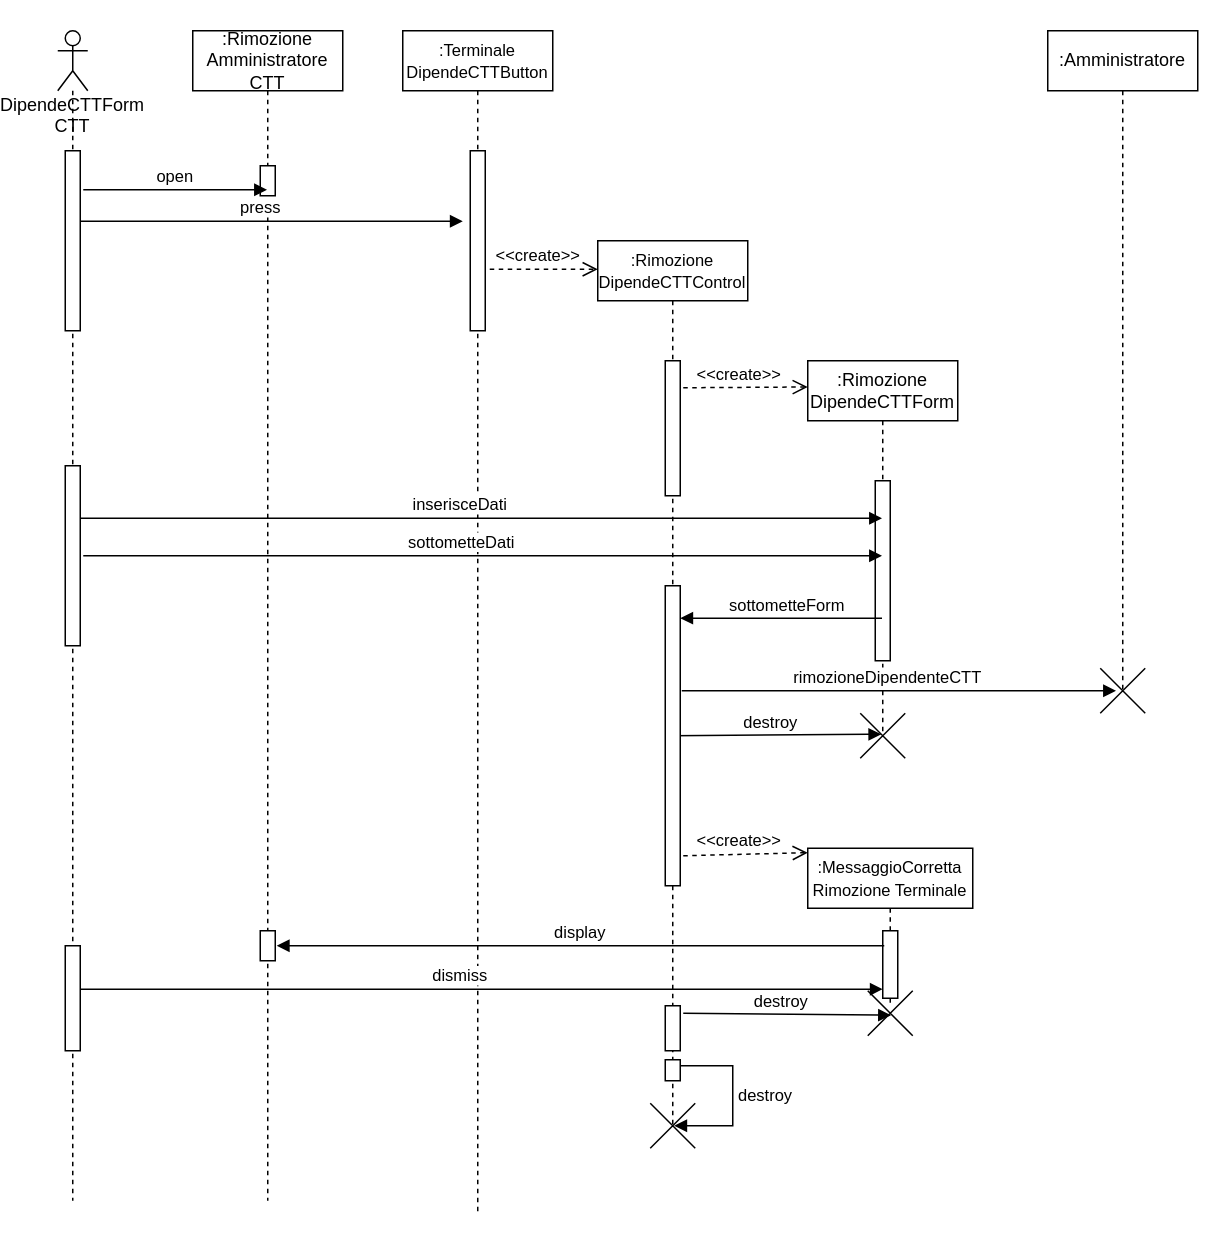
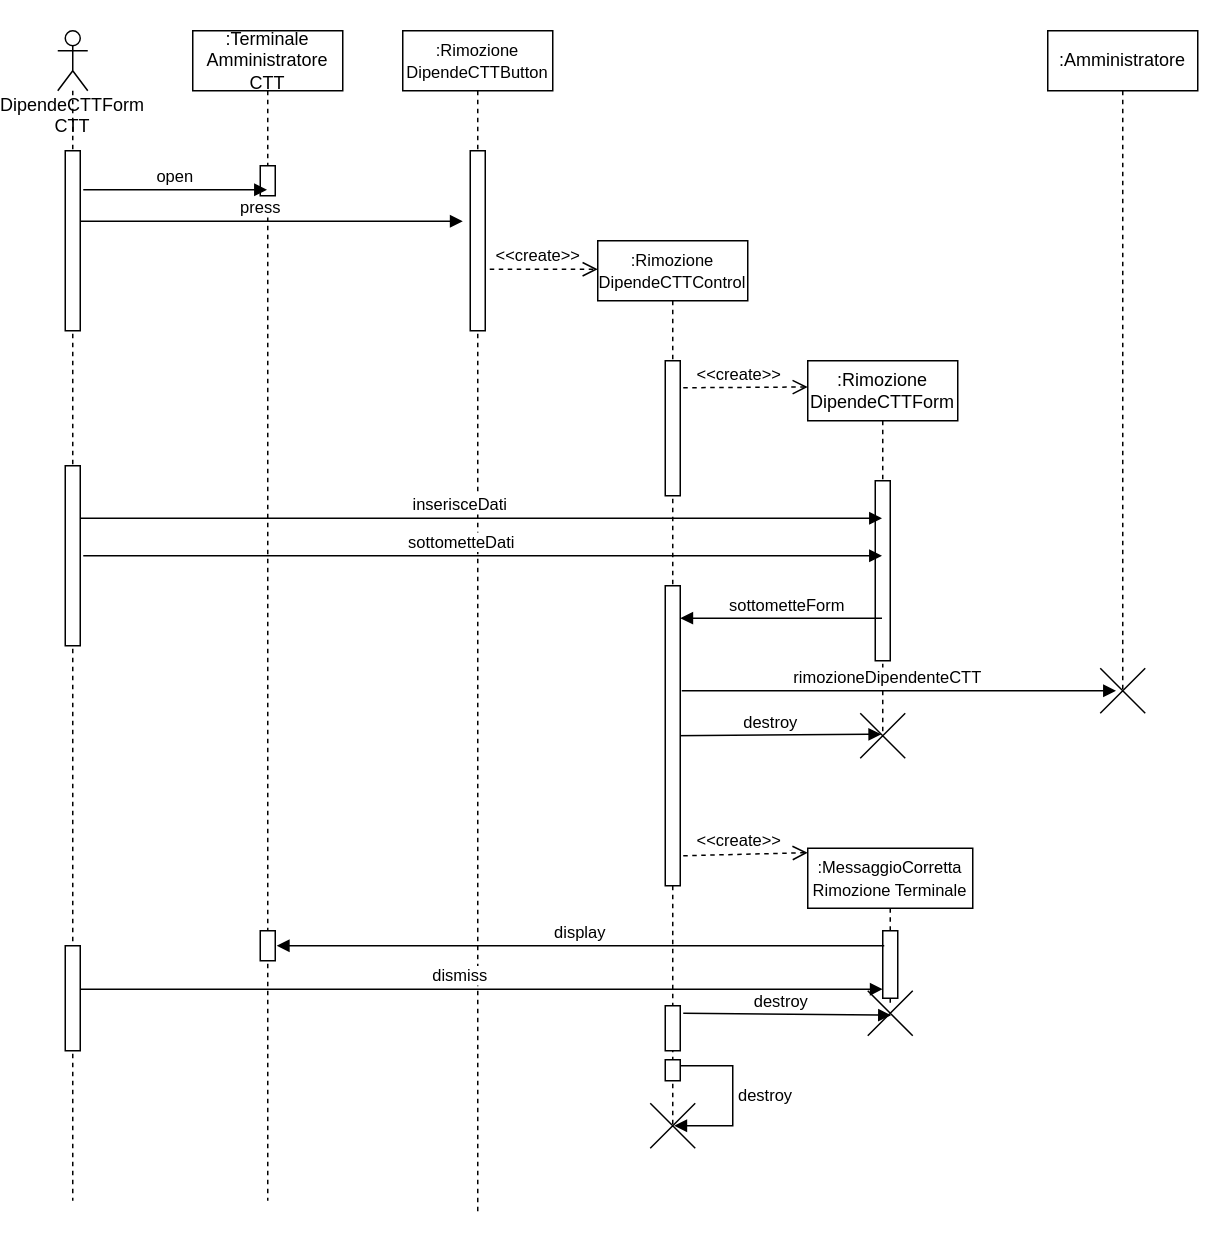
  <mxCell id="0" />
  <mxCell id="1" parent="0" />
  <mxCell id="2" value="destroy" style="edgeStyle=orthogonalEdgeStyle;html=1;align=left;spacingLeft=2;endArrow=block;rounded=0;" parent="1" edge="1"><mxGeometry relative="1" as="geometry"><mxPoint x="431" y="710" as="sourcePoint" /><Array as="points"><mxPoint x="470" y="710" /><mxPoint x="470" y="750" /><mxPoint x="440" y="750" /></Array><mxPoint x="431" y="750" as="targetPoint" /></mxGeometry></mxCell>
  <mxCell id="3" value="destroy" style="html=1;verticalAlign=bottom;endArrow=block;entryX=0.467;entryY=0.467;entryDx=0;entryDy=0;entryPerimeter=0;" parent="1" target="35" edge="1"><mxGeometry x="-0.055" width="80" relative="1" as="geometry"><mxPoint x="429" y="490" as="sourcePoint" /><mxPoint x="563.5" y="490" as="targetPoint" /><mxPoint as="offset" /></mxGeometry></mxCell>
  <mxCell id="4" value="DipendeCTTForm CTT" style="shape=umlLifeline;participant=umlActor;perimeter=lifelinePerimeter;whiteSpace=wrap;html=1;container=1;collapsible=0;recursiveResize=0;verticalAlign=top;spacingTop=36;outlineConnect=0;size=40;" parent="1" vertex="1"><mxGeometry x="20" y="20" width="20" height="780" as="geometry" /></mxCell>
  <mxCell id="5" value="" style="html=1;points=[];perimeter=orthogonalPerimeter;" parent="4" vertex="1"><mxGeometry x="5" y="80" width="10" height="120" as="geometry" /></mxCell>
  <mxCell id="6" value="" style="html=1;points=[];perimeter=orthogonalPerimeter;" parent="4" vertex="1"><mxGeometry x="5" y="290" width="10" height="120" as="geometry" /></mxCell>
  <mxCell id="7" value="" style="html=1;points=[];perimeter=orthogonalPerimeter;" parent="4" vertex="1"><mxGeometry x="5" y="610" width="10" height="70" as="geometry" /></mxCell>
- <mxCell id="8" value=":Rimozione Amministratore CTT" style="shape=umlLifeline;perimeter=lifelinePerimeter;whiteSpace=wrap;html=1;container=1;collapsible=0;recursiveResize=0;outlineConnect=0;size=40;" parent="1" vertex="1"><mxGeometry x="110" y="20" width="100" height="780" as="geometry" /></mxCell>
+ <mxCell id="8" value=":Terminale Amministratore CTT" style="shape=umlLifeline;perimeter=lifelinePerimeter;whiteSpace=wrap;html=1;container=1;collapsible=0;recursiveResize=0;outlineConnect=0;size=40;" parent="1" vertex="1"><mxGeometry x="110" y="20" width="100" height="780" as="geometry" /></mxCell>
  <mxCell id="9" value="" style="html=1;points=[];perimeter=orthogonalPerimeter;" parent="8" vertex="1"><mxGeometry x="45" y="90" width="10" height="20" as="geometry" /></mxCell>
  <mxCell id="10" value="" style="html=1;points=[];perimeter=orthogonalPerimeter;" parent="8" vertex="1"><mxGeometry x="45" y="600" width="10" height="20" as="geometry" /></mxCell>
  <mxCell id="11" value="open" style="html=1;verticalAlign=bottom;endArrow=block;exitX=1.2;exitY=0.217;exitDx=0;exitDy=0;exitPerimeter=0;" parent="1" source="5" target="8" edge="1"><mxGeometry width="80" relative="1" as="geometry"><mxPoint x="340" y="390" as="sourcePoint" /><mxPoint x="420" y="390" as="targetPoint" /></mxGeometry></mxCell>
- <mxCell id="12" value="&lt;font style=&quot;font-size: 11px&quot;&gt;:Terminale DipendeCTTButton&lt;/font&gt;" style="shape=umlLifeline;perimeter=lifelinePerimeter;whiteSpace=wrap;html=1;container=1;collapsible=0;recursiveResize=0;outlineConnect=0;size=40;" parent="1" vertex="1"><mxGeometry x="250" y="20" width="100" height="790" as="geometry" /></mxCell>
+ <mxCell id="12" value="&lt;font style=&quot;font-size: 11px&quot;&gt;:Rimozione DipendeCTTButton&lt;/font&gt;" style="shape=umlLifeline;perimeter=lifelinePerimeter;whiteSpace=wrap;html=1;container=1;collapsible=0;recursiveResize=0;outlineConnect=0;size=40;" parent="1" vertex="1"><mxGeometry x="250" y="20" width="100" height="790" as="geometry" /></mxCell>
  <mxCell id="13" value="" style="html=1;points=[];perimeter=orthogonalPerimeter;" parent="12" vertex="1"><mxGeometry x="45" y="80" width="10" height="120" as="geometry" /></mxCell>
  <mxCell id="14" value="press" style="html=1;verticalAlign=bottom;endArrow=block;exitX=1;exitY=0.392;exitDx=0;exitDy=0;exitPerimeter=0;" parent="1" source="5" edge="1"><mxGeometry x="-0.055" width="80" relative="1" as="geometry"><mxPoint x="47" y="136.04" as="sourcePoint" /><mxPoint x="290" y="147" as="targetPoint" /><mxPoint as="offset" /></mxGeometry></mxCell>
  <mxCell id="15" value="&amp;lt;&amp;lt;create&amp;gt;&amp;gt;" style="html=1;verticalAlign=bottom;endArrow=open;dashed=1;endSize=8;exitX=1.3;exitY=0.658;exitDx=0;exitDy=0;exitPerimeter=0;" parent="1" source="13" edge="1"><mxGeometry x="-0.111" relative="1" as="geometry"><mxPoint x="420" y="380" as="sourcePoint" /><mxPoint x="380" y="179" as="targetPoint" /><mxPoint as="offset" /></mxGeometry></mxCell>
  <mxCell id="16" value="&lt;font style=&quot;font-size: 11px&quot;&gt;:Rimozione &lt;/font&gt;&lt;font style=&quot;font-size: 11px&quot;&gt;DipendeCTTControl&lt;/font&gt;" style="shape=umlLifeline;perimeter=lifelinePerimeter;whiteSpace=wrap;html=1;container=1;collapsible=0;recursiveResize=0;outlineConnect=0;size=40;" parent="1" vertex="1"><mxGeometry x="380" y="160" width="100" height="590" as="geometry" /></mxCell>
  <mxCell id="17" value="" style="html=1;points=[];perimeter=orthogonalPerimeter;" parent="16" vertex="1"><mxGeometry x="45" y="80" width="10" height="90" as="geometry" /></mxCell>
  <mxCell id="18" value="" style="html=1;points=[];perimeter=orthogonalPerimeter;" parent="16" vertex="1"><mxGeometry x="45" y="230" width="10" height="200" as="geometry" /></mxCell>
  <mxCell id="19" value="" style="html=1;points=[];perimeter=orthogonalPerimeter;" parent="16" vertex="1"><mxGeometry x="45" y="510" width="10" height="30" as="geometry" /></mxCell>
  <mxCell id="20" value="" style="shape=umlDestroy;whiteSpace=wrap;html=1;strokeWidth=1;" parent="16" vertex="1"><mxGeometry x="35" y="575" width="30" height="30" as="geometry" /></mxCell>
  <mxCell id="21" value="" style="html=1;points=[];perimeter=orthogonalPerimeter;" parent="16" vertex="1"><mxGeometry x="45" y="546" width="10" height="14" as="geometry" /></mxCell>
  <mxCell id="22" value=":Rimozione DipendeCTTForm" style="shape=umlLifeline;perimeter=lifelinePerimeter;whiteSpace=wrap;html=1;container=1;collapsible=0;recursiveResize=0;outlineConnect=0;size=40;" parent="1" vertex="1"><mxGeometry x="520" y="240" width="100" height="250" as="geometry" /></mxCell>
  <mxCell id="23" value="" style="html=1;points=[];perimeter=orthogonalPerimeter;" parent="22" vertex="1"><mxGeometry x="45" y="80" width="10" height="120" as="geometry" /></mxCell>
  <mxCell id="24" value="&amp;lt;&amp;lt;create&amp;gt;&amp;gt;" style="html=1;verticalAlign=bottom;endArrow=open;dashed=1;endSize=8;entryX=0;entryY=0.07;entryDx=0;entryDy=0;entryPerimeter=0;" parent="1" target="22" edge="1"><mxGeometry x="-0.111" relative="1" as="geometry"><mxPoint x="437" y="258" as="sourcePoint" /><mxPoint x="390" y="189" as="targetPoint" /><mxPoint as="offset" /></mxGeometry></mxCell>
  <mxCell id="25" value="inserisceDati" style="html=1;verticalAlign=bottom;endArrow=block;exitX=1;exitY=0.292;exitDx=0;exitDy=0;exitPerimeter=0;" parent="1" source="6" target="22" edge="1"><mxGeometry x="-0.055" width="80" relative="1" as="geometry"><mxPoint x="45" y="157.04" as="sourcePoint" /><mxPoint x="300" y="157" as="targetPoint" /><mxPoint as="offset" /></mxGeometry></mxCell>
  <mxCell id="26" value="sottometteDati" style="html=1;verticalAlign=bottom;endArrow=block;exitX=1.2;exitY=0.5;exitDx=0;exitDy=0;exitPerimeter=0;" parent="1" source="6" target="22" edge="1"><mxGeometry x="-0.055" width="80" relative="1" as="geometry"><mxPoint x="45" y="355.04" as="sourcePoint" /><mxPoint x="579.5" y="355.04" as="targetPoint" /><mxPoint as="offset" /></mxGeometry></mxCell>
  <mxCell id="27" value="sottometteForm" style="html=1;verticalAlign=bottom;endArrow=block;entryX=1;entryY=0.108;entryDx=0;entryDy=0;entryPerimeter=0;" parent="1" source="22" target="18" edge="1"><mxGeometry x="-0.055" width="80" relative="1" as="geometry"><mxPoint x="480" y="670" as="sourcePoint" /><mxPoint x="579.5" y="380" as="targetPoint" /><mxPoint as="offset" /></mxGeometry></mxCell>
  <mxCell id="28" value=":Amministratore" style="shape=umlLifeline;perimeter=lifelinePerimeter;whiteSpace=wrap;html=1;container=1;collapsible=0;recursiveResize=0;outlineConnect=0;size=40;" parent="1" vertex="1"><mxGeometry x="680" y="20" width="100" height="440" as="geometry" /></mxCell>
  <mxCell id="29" value="" style="shape=umlDestroy;whiteSpace=wrap;html=1;strokeWidth=1;" parent="28" vertex="1"><mxGeometry x="35" y="425" width="30" height="30" as="geometry" /></mxCell>
  <mxCell id="30" value="rimozioneDipendenteCTT" style="html=1;verticalAlign=bottom;endArrow=block;" parent="1" edge="1"><mxGeometry x="-0.055" width="80" relative="1" as="geometry"><mxPoint x="436" y="460" as="sourcePoint" /><mxPoint x="725.5" y="460" as="targetPoint" /><mxPoint as="offset" /></mxGeometry></mxCell>
  <mxCell id="31" value="&amp;lt;&amp;lt;create&amp;gt;&amp;gt;" style="html=1;verticalAlign=bottom;endArrow=open;dashed=1;endSize=8;exitX=1.2;exitY=0.9;exitDx=0;exitDy=0;exitPerimeter=0;entryX=0;entryY=0.028;entryDx=0;entryDy=0;entryPerimeter=0;" parent="1" source="18" target="32" edge="1"><mxGeometry x="-0.111" relative="1" as="geometry"><mxPoint x="500" y="745" as="sourcePoint" /><mxPoint x="510" y="695" as="targetPoint" /><mxPoint as="offset" /></mxGeometry></mxCell>
  <mxCell id="32" value="&lt;font style=&quot;font-size: 11px&quot;&gt;:MessaggioCorretta Rimozione Terminale&lt;/font&gt;" style="shape=umlLifeline;perimeter=lifelinePerimeter;whiteSpace=wrap;html=1;container=1;collapsible=0;recursiveResize=0;outlineConnect=0;" parent="1" vertex="1"><mxGeometry x="520" y="565" width="110" height="105" as="geometry" /></mxCell>
  <mxCell id="33" value="" style="html=1;points=[];perimeter=orthogonalPerimeter;" parent="32" vertex="1"><mxGeometry x="50" y="55" width="10" height="45" as="geometry" /></mxCell>
  <mxCell id="34" value="" style="shape=umlDestroy;whiteSpace=wrap;html=1;strokeWidth=1;" parent="32" vertex="1"><mxGeometry x="40" y="95" width="30" height="30" as="geometry" /></mxCell>
  <mxCell id="35" value="" style="shape=umlDestroy;whiteSpace=wrap;html=1;strokeWidth=1;" parent="1" vertex="1"><mxGeometry x="555" y="475" width="30" height="30" as="geometry" /></mxCell>
  <mxCell id="36" value="dismiss" style="html=1;verticalAlign=bottom;endArrow=block;exitX=1;exitY=0.408;exitDx=0;exitDy=0;exitPerimeter=0;" parent="1" edge="1"><mxGeometry x="-0.055" width="80" relative="1" as="geometry"><mxPoint x="35" y="658.96" as="sourcePoint" /><mxPoint x="570" y="658.96" as="targetPoint" /><mxPoint as="offset" /></mxGeometry></mxCell>
  <mxCell id="37" value="destroy" style="html=1;verticalAlign=bottom;endArrow=block;entryX=0.516;entryY=0.544;entryDx=0;entryDy=0;entryPerimeter=0;" parent="1" target="34" edge="1"><mxGeometry x="-0.055" width="80" relative="1" as="geometry"><mxPoint x="437" y="675" as="sourcePoint" /><mxPoint x="570" y="675" as="targetPoint" /><mxPoint as="offset" /></mxGeometry></mxCell>
  <mxCell id="38" value="display" style="html=1;verticalAlign=bottom;endArrow=block;entryX=0.5;entryY=0.5;entryDx=0;entryDy=0;entryPerimeter=0;" parent="1" edge="1"><mxGeometry width="80" relative="1" as="geometry"><mxPoint x="571" y="630" as="sourcePoint" /><mxPoint x="166" y="630" as="targetPoint" /></mxGeometry></mxCell>
